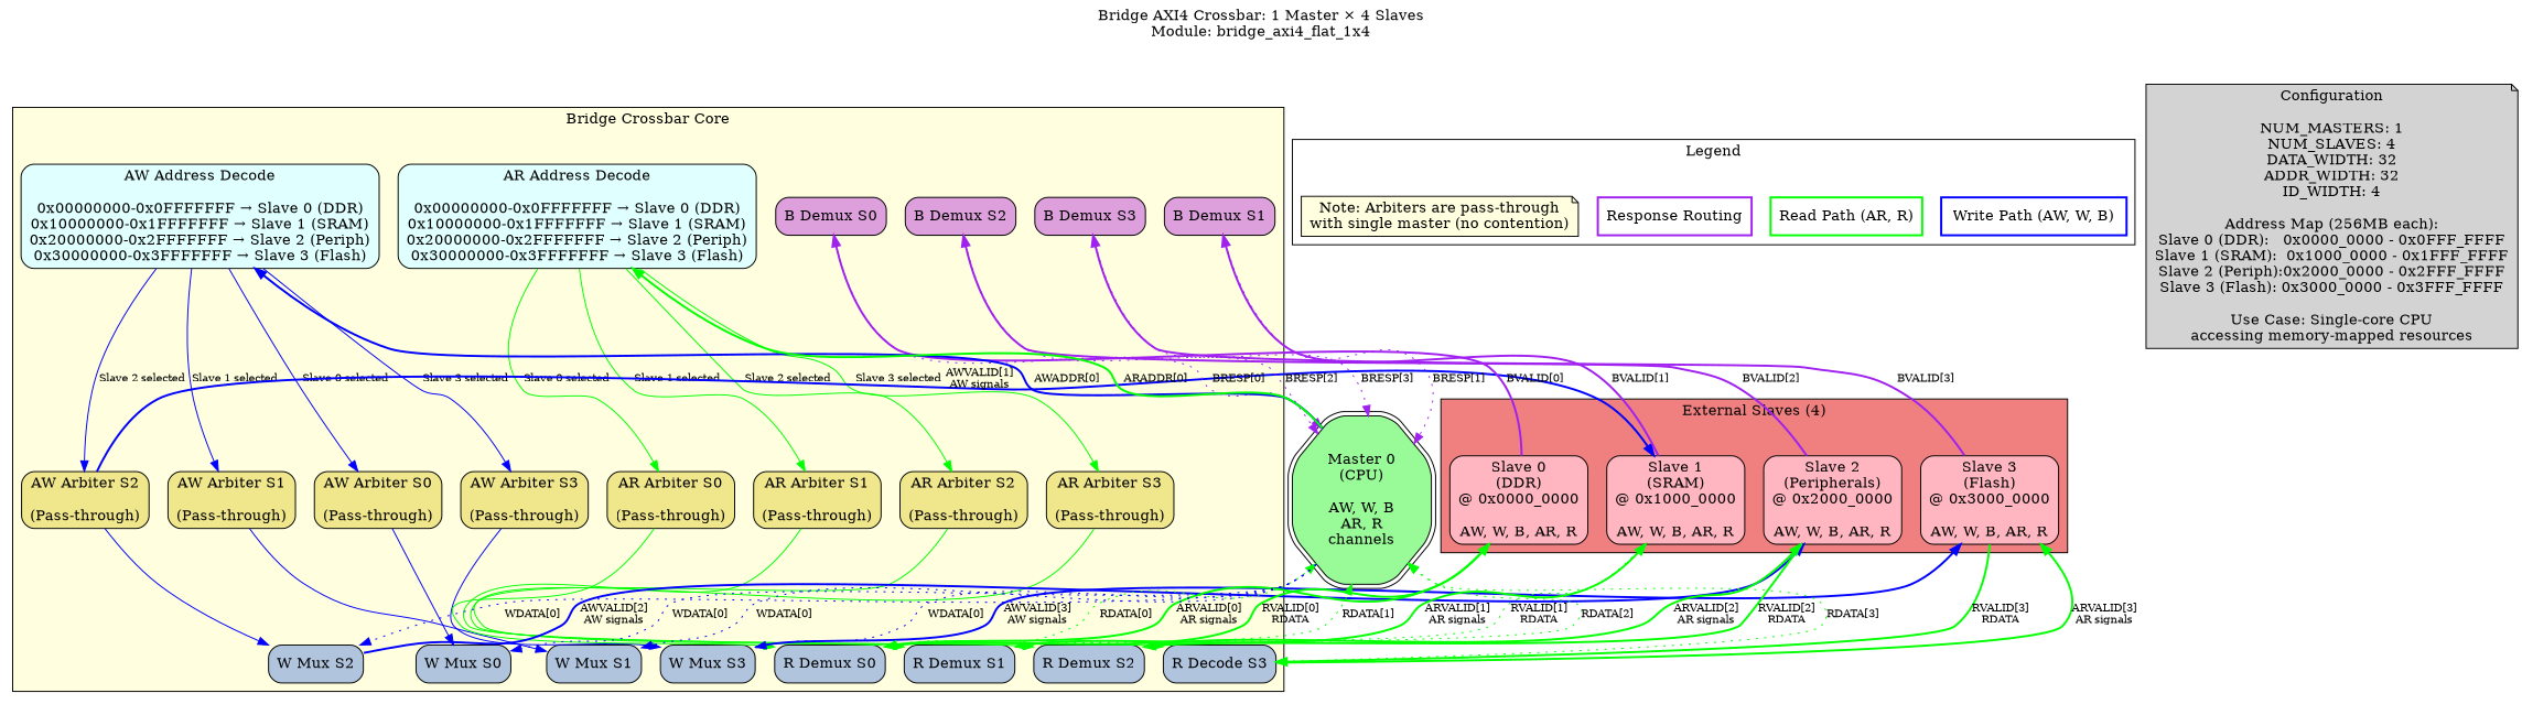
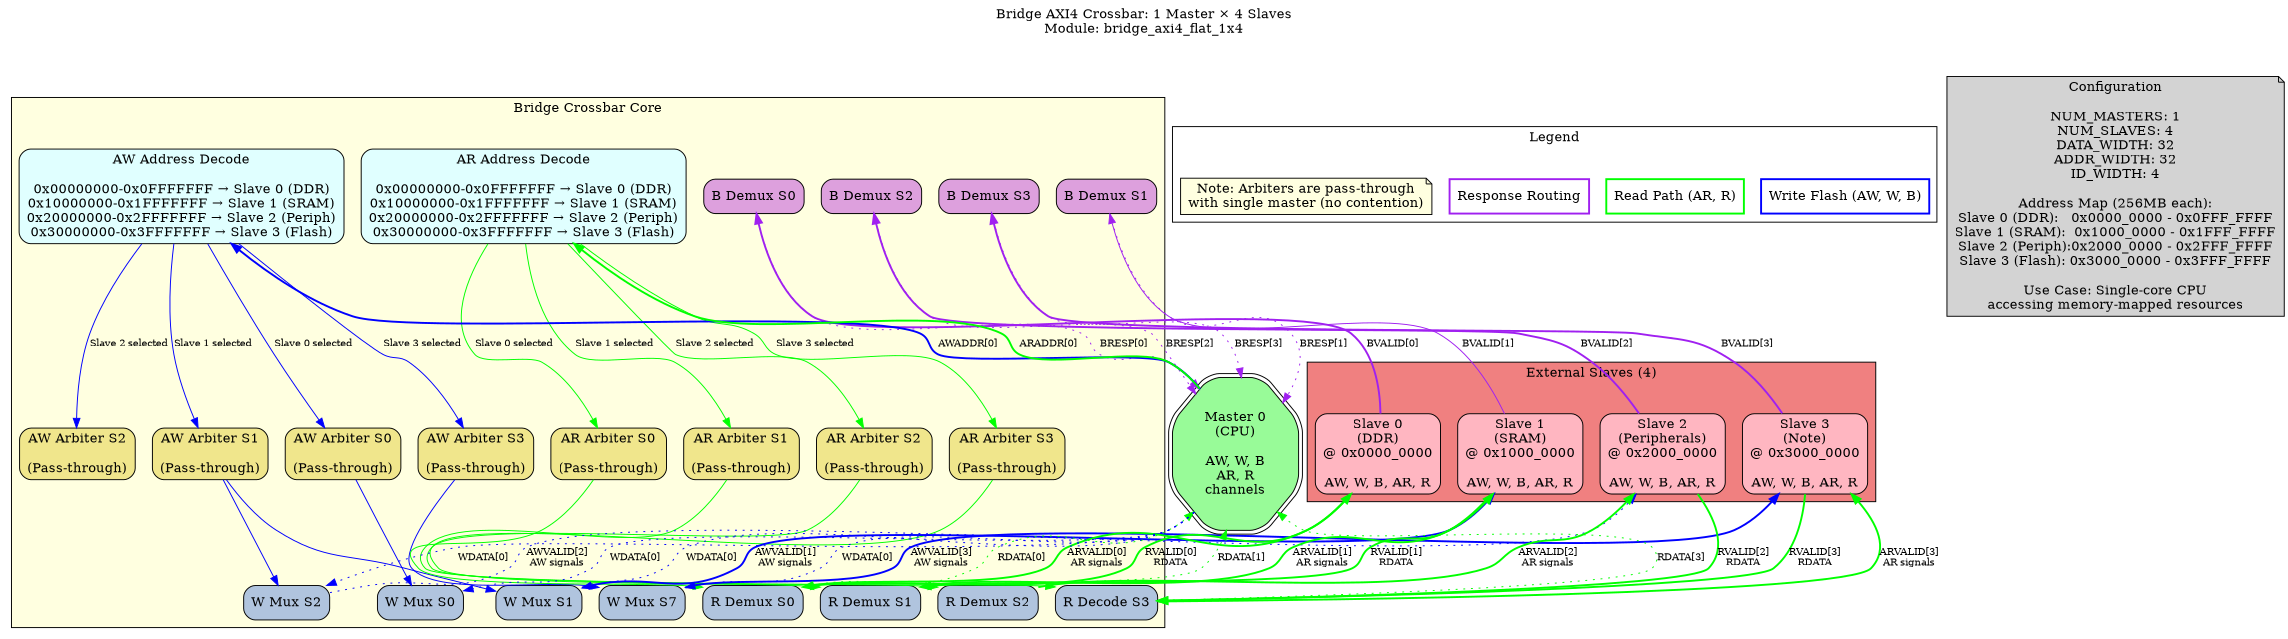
  digraph {
    fontname="DejaVu Serif"
    fontsize=14
    label="Bridge AXI4 Crossbar: 1 Master × 4 Slaves\nModule: bridge_axi4_flat_1x4"
    labelloc=t
    rankdir=TB
    node [fillcolor=khaki fontname="DejaVu Serif" shape=box style="rounded,filled"]
    edge [color=green fontname="DejaVu Serif" fontsize=10 style=bold]
    n1 [fillcolor=lightcyan label="AW Address Decode\n\n0x00000000-0x0FFFFFFF → Slave 0 (DDR)\n0x10000000-0x1FFFFFFF → Slave 1 (SRAM)\n0x20000000-0x2FFFFFFF → Slave 2 (Periph)\n0x30000000-0x3FFFFFFF → Slave 3 (Flash)"]
    n2 [fillcolor=lightcyan label="AR Address Decode\n\n0x00000000-0x0FFFFFFF → Slave 0 (DDR)\n0x10000000-0x1FFFFFFF → Slave 1 (SRAM)\n0x20000000-0x2FFFFFFF → Slave 2 (Periph)\n0x30000000-0x3FFFFFFF → Slave 3 (Flash)"]
    n3 [label="AW Arbiter S0\n\n(Pass-through)"]
    n4 [label="AW Arbiter S1\n\n(Pass-through)"]
    n5 [label="AW Arbiter S2\n\n(Pass-through)"]
    n6 [label="AW Arbiter S3\n\n(Pass-through)"]
    n7 [label="AR Arbiter S0\n\n(Pass-through)"]
    n8 [label="AR Arbiter S1\n\n(Pass-through)"]
    n9 [label="AR Arbiter S2\n\n(Pass-through)"]
    n10 [label="AR Arbiter S3\n\n(Pass-through)"]
    n11 [fillcolor=lightsteelblue label="W Mux S0"]
    n12 [fillcolor=lightsteelblue label="W Mux S1"]
    n13 [fillcolor=lightsteelblue label="W Mux S2"]
-   n14 [fillcolor=lightsteelblue label="W Mux S3"]
+   n14 [fillcolor=lightsteelblue label="W Mux S7"]
    n15 [fillcolor=lightsteelblue label="R Demux S0"]
    n16 [fillcolor=lightsteelblue label="R Demux S1"]
    n17 [fillcolor=lightsteelblue label="R Demux S2"]
    n18 [fillcolor=lightsteelblue label="R Decode S3"]
    n19 [fillcolor=plum label="B Demux S0"]
    n20 [fillcolor=plum label="B Demux S1"]
    n21 [fillcolor=plum label="B Demux S2"]
    n22 [fillcolor=plum label="B Demux S3"]
    n23 [fillcolor=lightpink label="Slave 0\n(DDR)\n@ 0x0000_0000\n\nAW, W, B, AR, R"]
    n24 [fillcolor=lightpink label="Slave 1\n(SRAM)\n@ 0x1000_0000\n\nAW, W, B, AR, R"]
    n25 [fillcolor=lightpink label="Slave 2\n(Peripherals)\n@ 0x2000_0000\n\nAW, W, B, AR, R"]
-   n26 [fillcolor=lightpink label="Slave 3\n(Flash)\n@ 0x3000_0000\n\nAW, W, B, AR, R"]
-   n27 [color=blue fillcolor=lightblue label="Write Path (AW, W, B)" style=bold]
+   n26 [fillcolor=lightpink label="Slave 3\n(Note)\n@ 0x3000_0000\n\nAW, W, B, AR, R"]
+   n27 [color=blue fillcolor=lightblue label="Write Flash (AW, W, B)" style=bold]
    n28 [color=green fillcolor=lightblue label="Read Path (AR, R)" style=bold]
    n29 [color=purple fillcolor=lightblue label="Response Routing" style=bold]
    n30 [fillcolor=lightyellow label="Note: Arbiters are pass-through\nwith single master (no contention)" shape=note]
    n31 [fillcolor=palegreen label="Master 0\n(CPU)\n\nAW, W, B\nAR, R\nchannels" shape=doubleoctagon]
    n32 [fillcolor=lightgray label="Configuration\n\nNUM_MASTERS: 1\nNUM_SLAVES: 4\nDATA_WIDTH: 32\nADDR_WIDTH: 32\nID_WIDTH: 4\n\nAddress Map (256MB each):\nSlave 0 (DDR):   0x0000_0000 - 0x0FFF_FFFF\nSlave 1 (SRAM):  0x1000_0000 - 0x1FFF_FFFF\nSlave 2 (Periph):0x2000_0000 - 0x2FFF_FFFF\nSlave 3 (Flash): 0x3000_0000 - 0x3FFF_FFFF\n\nUse Case: Single-core CPU\naccessing memory-mapped resources" shape=note]
    subgraph cluster_1 {
      fillcolor=lightyellow
      label="Bridge Crossbar Core"
      style=filled
      n1
      n2
      n3
      n4
      n5
      n6
      n7
      n8
      n9
      n10
      n11
      n12
      n13
      n14
      n15
      n16
      n17
      n18
      n19
      n20
      n21
      n22
    }
    subgraph cluster_2 {
      fillcolor=lightcoral
      label="External Slaves (4)"
      style=filled
      n23
      n24
      n25
      n26
    }
    subgraph cluster_3 {
      fillcolor=white
      label=Legend
      style=filled
      n27
      n28
      n29
      n30
    }
    n1 -> n3 [color=blue label="Slave 0 selected" style=""]
    n1 -> n4 [color=blue label="Slave 1 selected" style=""]
    n1 -> n5 [color=blue label="Slave 2 selected" style=""]
    n1 -> n6 [color=blue label="Slave 3 selected" style=""]
    n2 -> n7 [label="Slave 0 selected" style=""]
    n2 -> n8 [label="Slave 1 selected" style=""]
    n2 -> n9 [label="Slave 2 selected" style=""]
    n2 -> n10 [label="Slave 3 selected" style=""]
    n3 -> n11 [color=blue style=""]
    n4 -> n12 [color=blue style=""]
-   n5 -> n13 [color=blue style=""]
+   n4 -> n13 [color=blue style=""]
    n6 -> n14 [color=blue style=""]
    n7 -> n15 [style=""]
    n8 -> n16 [style=""]
    n9 -> n17 [style=""]
    n10 -> n18 [style=""]
-   n5 -> n24 [color=blue label="AWVALID[1]\nAW signals"]
-   n13 -> n25 [color=blue label="AWVALID[2]\nAW signals"]
+   n12 -> n24 [color=blue label="AWVALID[1]\nAW signals"]
+   n13 -> n25 [color=blue label="AWVALID[2]\nAW signals" style=dotted]
    n14 -> n26 [color=blue label="AWVALID[3]\nAW signals"]
    n15 -> n23 [label="ARVALID[0]\nAR signals"]
    n15 -> n31 [label="RDATA[0]" style=dotted]
    n16 -> n24 [label="ARVALID[1]\nAR signals"]
    n16 -> n31 [label="RDATA[1]" style=dotted]
    n17 -> n25 [label="ARVALID[2]\nAR signals"]
-   n17 -> n31 [label="RDATA[2]" style=dotted]
    n18 -> n26 [label="ARVALID[3]\nAR signals"]
    n18 -> n31 [label="RDATA[3]" style=dotted]
    n19 -> n31 [color=purple label="BRESP[0]" style=dotted]
    n20 -> n31 [color=purple label="BRESP[1]" style=dotted]
    n21 -> n31 [color=purple label="BRESP[2]" style=dotted]
    n22 -> n31 [color=purple label="BRESP[3]" style=dotted]
    n23 -> n15 [label="RVALID[0]\nRDATA"]
    n23 -> n19 [color=purple label="BVALID[0]"]
-   n24 -> n16 [label="RVALID[1]\nRDATA" style=dotted]
-   n24 -> n20 [color=purple label="BVALID[1]"]
-   n25 -> n17 [label="RVALID[2]\nRDATA"]
+   n24 -> n16 [label="RVALID[1]\nRDATA"]
+   n24 -> n20 [color=purple label="BVALID[1]" style=solid]
+   n25 -> n18 [label="RVALID[2]\nRDATA"]
    n25 -> n21 [color=purple label="BVALID[2]"]
    n26 -> n18 [label="RVALID[3]\nRDATA"]
    n26 -> n22 [color=purple label="BVALID[3]"]
    n31 -> n1 [color=blue label="AWADDR[0]"]
    n31 -> n2 [label="ARADDR[0]"]
    n31 -> n11 [color=blue label="WDATA[0]" style=dotted]
    n31 -> n12 [color=blue label="WDATA[0]" style=dotted]
    n31 -> n13 [color=blue label="WDATA[0]" style=dotted]
    n31 -> n14 [color=blue label="WDATA[0]" style=dotted]
  }
